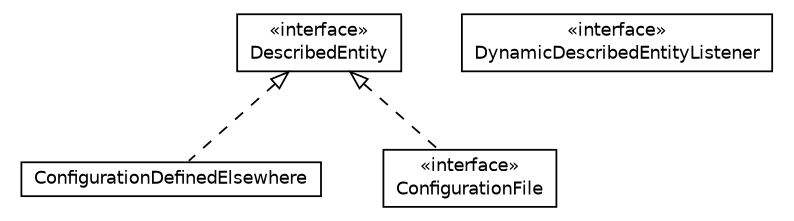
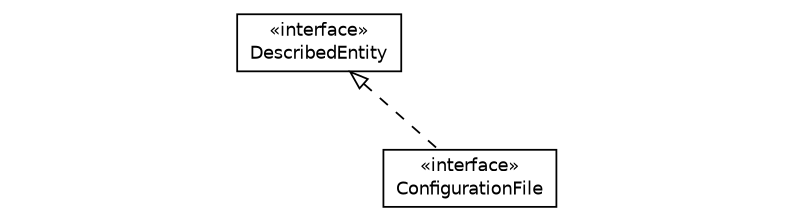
  digraph {
    nodesep=0.25
    ranksep=0.5
    node [fontcolor=black fontname=Helvetica fontsize=10.0 shape=plaintext]
    edge [arrowtail=empty dir=back fontname=Helvetica fontsize=10 headport=p labelfontname=Helvetica labelfontsize=10 style=dashed tailport=p]
-   n1 [label=<<table title="org.universAAL.middleware.interfaces.configuration.configurationDefinitionTypes.ConfigurationDefinedElsewhere" border="0" cellborder="1" cellspacing="0" cellpadding="2" port="p" href="./ConfigurationDefinedElsewhere.html"> 		<tr><td><table border="0" cellspacing="0" cellpadding="1"> <tr><td align="center" balign="center"> ConfigurationDefinedElsewhere </td></tr> 		</table></td></tr> 		</table>>]
-   n2 [label=<<table title="org.universAAL.middleware.interfaces.configuration.configurationDefinitionTypes.DynamicDescribedEntityListener" border="0" cellborder="1" cellspacing="0" cellpadding="2" port="p" href="./DynamicDescribedEntityListener.html"> 		<tr><td><table border="0" cellspacing="0" cellpadding="1"> <tr><td align="center" balign="center"> &#171;interface&#187; </td></tr> <tr><td align="center" balign="center"> DynamicDescribedEntityListener </td></tr> 		</table></td></tr> 		</table>>]
    n3 [label=<<table title="org.universAAL.middleware.interfaces.configuration.configurationDefinitionTypes.ConfigurationFile" border="0" cellborder="1" cellspacing="0" cellpadding="2" port="p" href="./ConfigurationFile.html"> 		<tr><td><table border="0" cellspacing="0" cellpadding="1"> <tr><td align="center" balign="center"> &#171;interface&#187; </td></tr> <tr><td align="center" balign="center"> ConfigurationFile </td></tr> 		</table></td></tr> 		</table>>]
    n4 [label=<<table title="org.universAAL.middleware.interfaces.configuration.configurationDefinitionTypes.DescribedEntity" border="0" cellborder="1" cellspacing="0" cellpadding="2" port="p" href="./DescribedEntity.html"> 		<tr><td><table border="0" cellspacing="0" cellpadding="1"> <tr><td align="center" balign="center"> &#171;interface&#187; </td></tr> <tr><td align="center" balign="center"> DescribedEntity </td></tr> 		</table></td></tr> 		</table>>]
-   n4 -> n1
    n4 -> n3
  }
